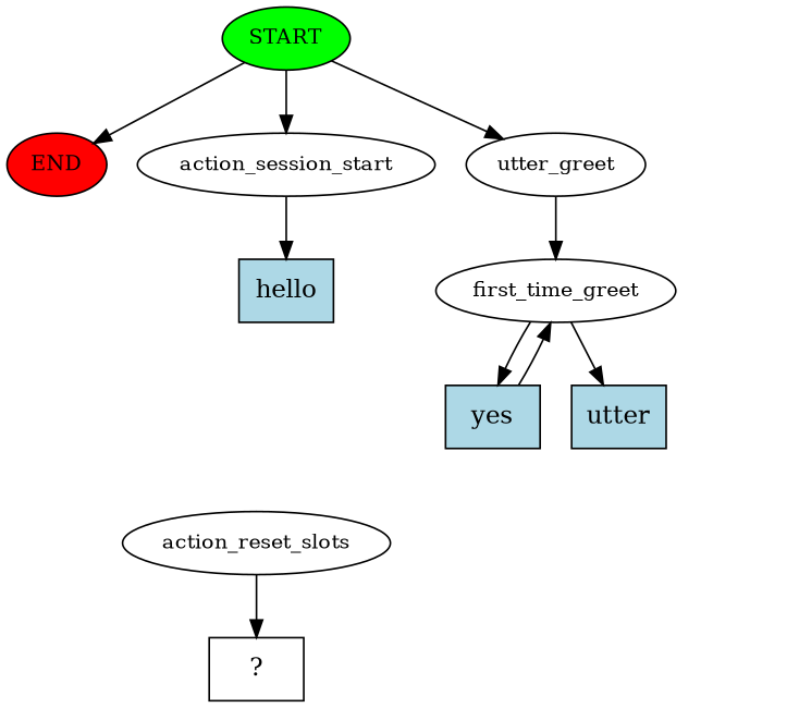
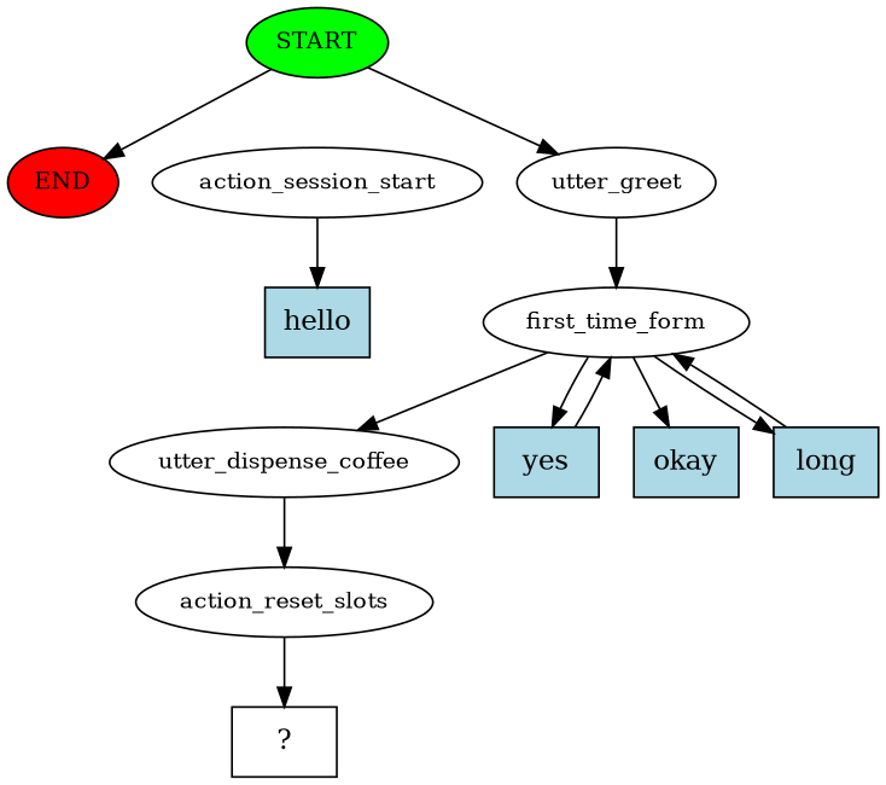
  digraph {
    node [fontsize=12]
    n1 [fillcolor=green label=START style=filled]
    n2 [fillcolor=red label=END style=filled]
    n3 [label=action_session_start]
    n4 [label=utter_greet]
    n5 [fillcolor=lightblue label=hello shape=rect style=filled fontsize=""]
-   n6 [label=first_time_greet]
+   n6 [label=first_time_form]
+   n7 [label=utter_dispense_coffee]
    n8 [fillcolor=lightblue label=yes shape=rect style=filled fontsize=""]
-   n9 [fillcolor=lightblue label=utter shape=rect style=filled fontsize=""]
+   n9 [fillcolor=lightblue label=okay shape=rect style=filled fontsize=""]
+   n10 [fillcolor=lightblue label=long shape=rect style=filled fontsize=""]
    n11 [label=action_reset_slots]
    n12 [label="  ?  " shape=rect fontsize=""]
    n1 -> n2
-   n1 -> n3
    n1 -> n4
    n3 -> n5
    n4 -> n6
+   n6 -> n7
    n6 -> n8
    n6 -> n9
+   n6 -> n10
+   n7 -> n11
    n8 -> n6
+   n10 -> n6
    n11 -> n12
  }
